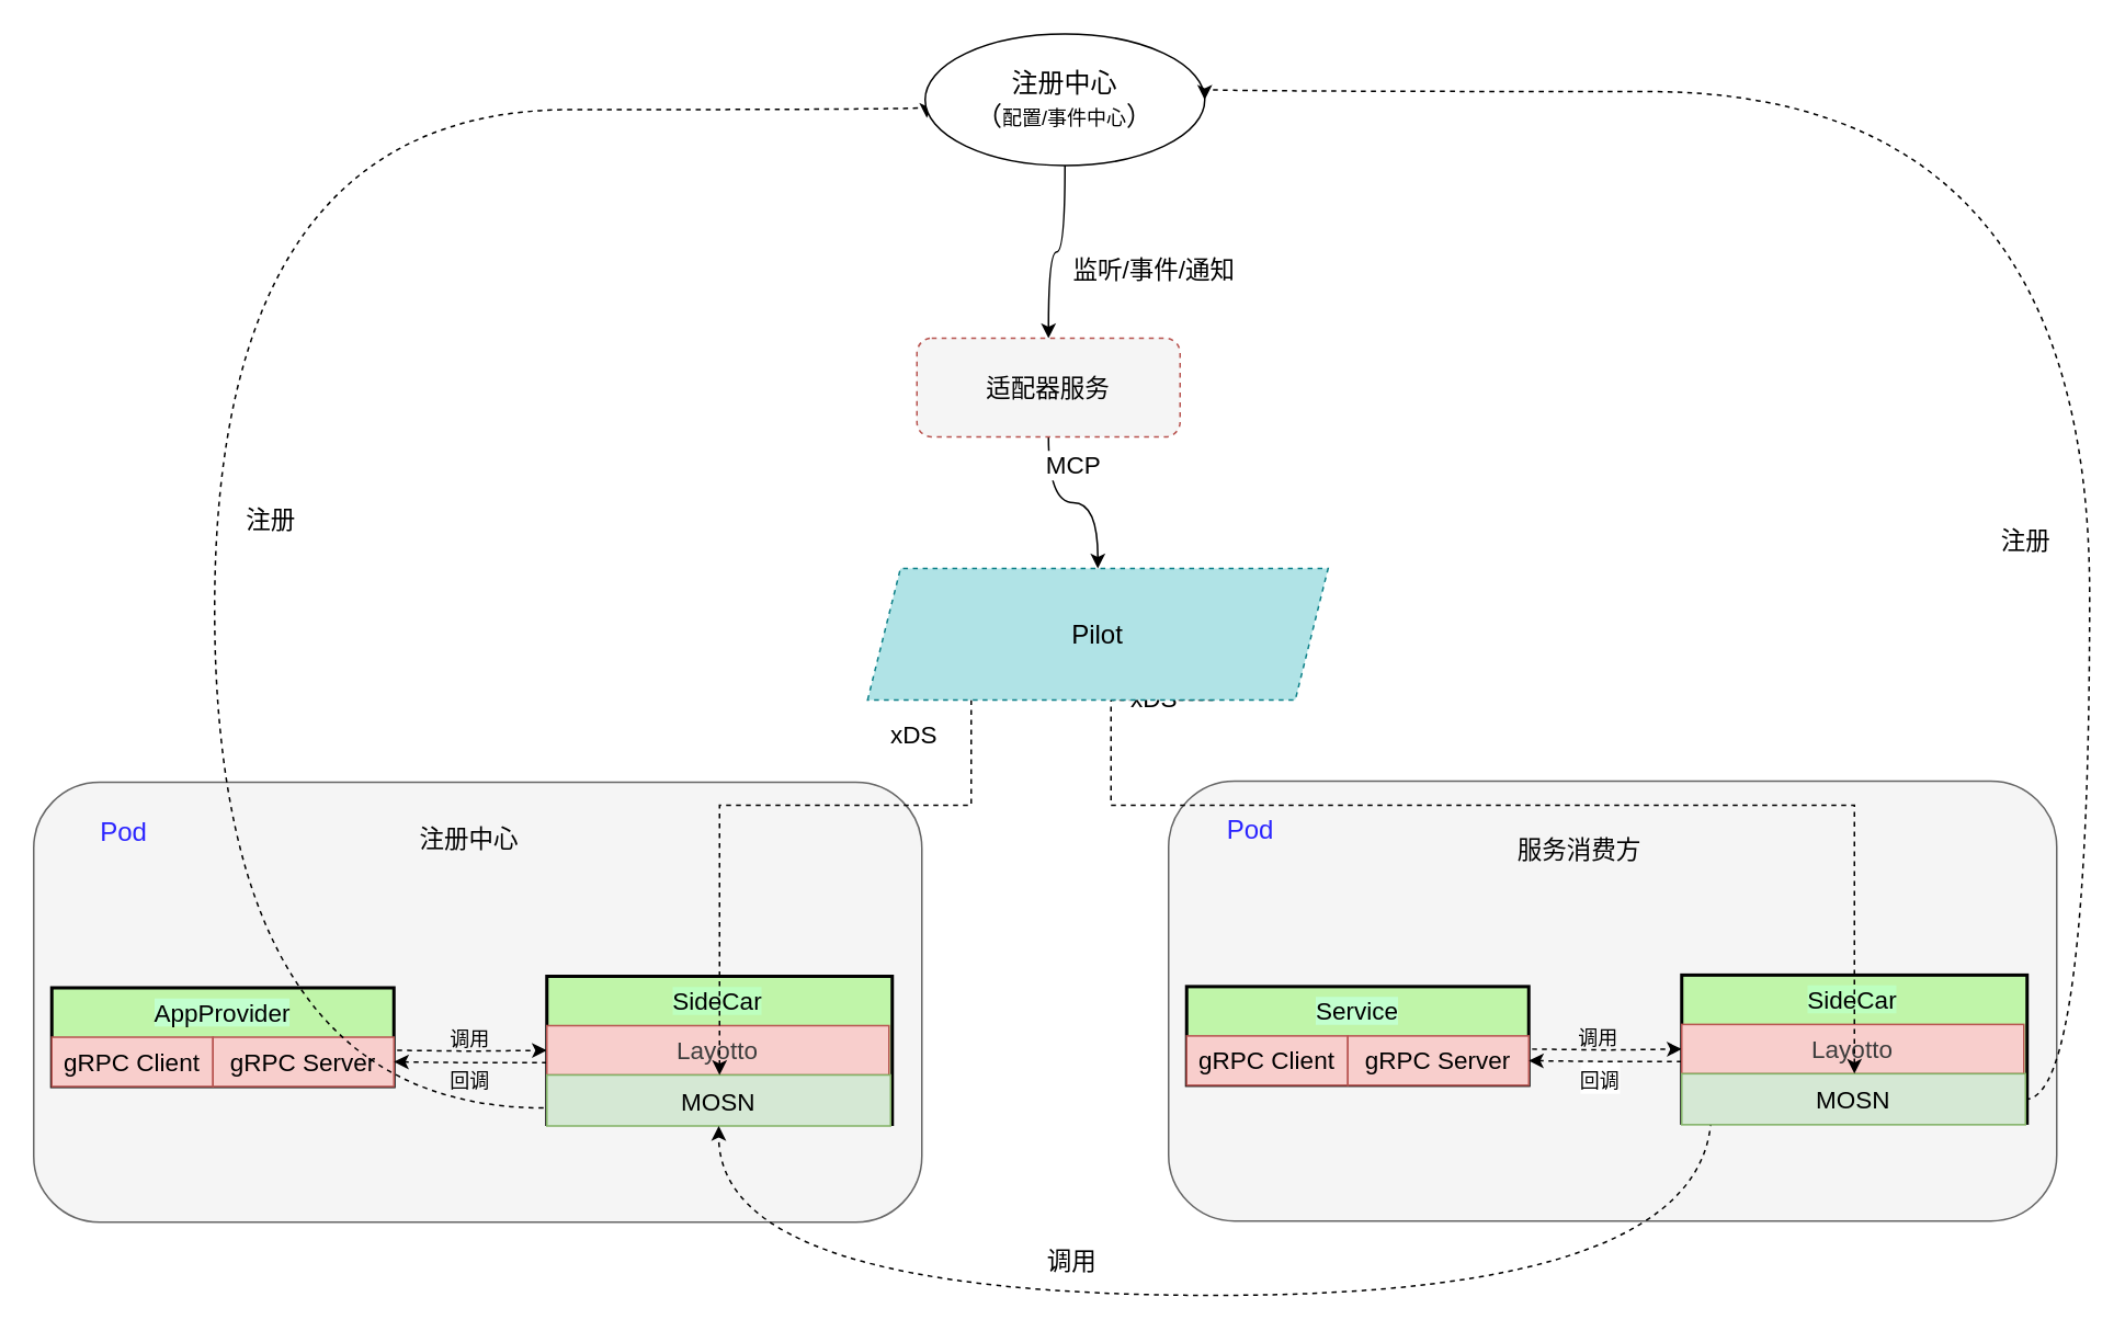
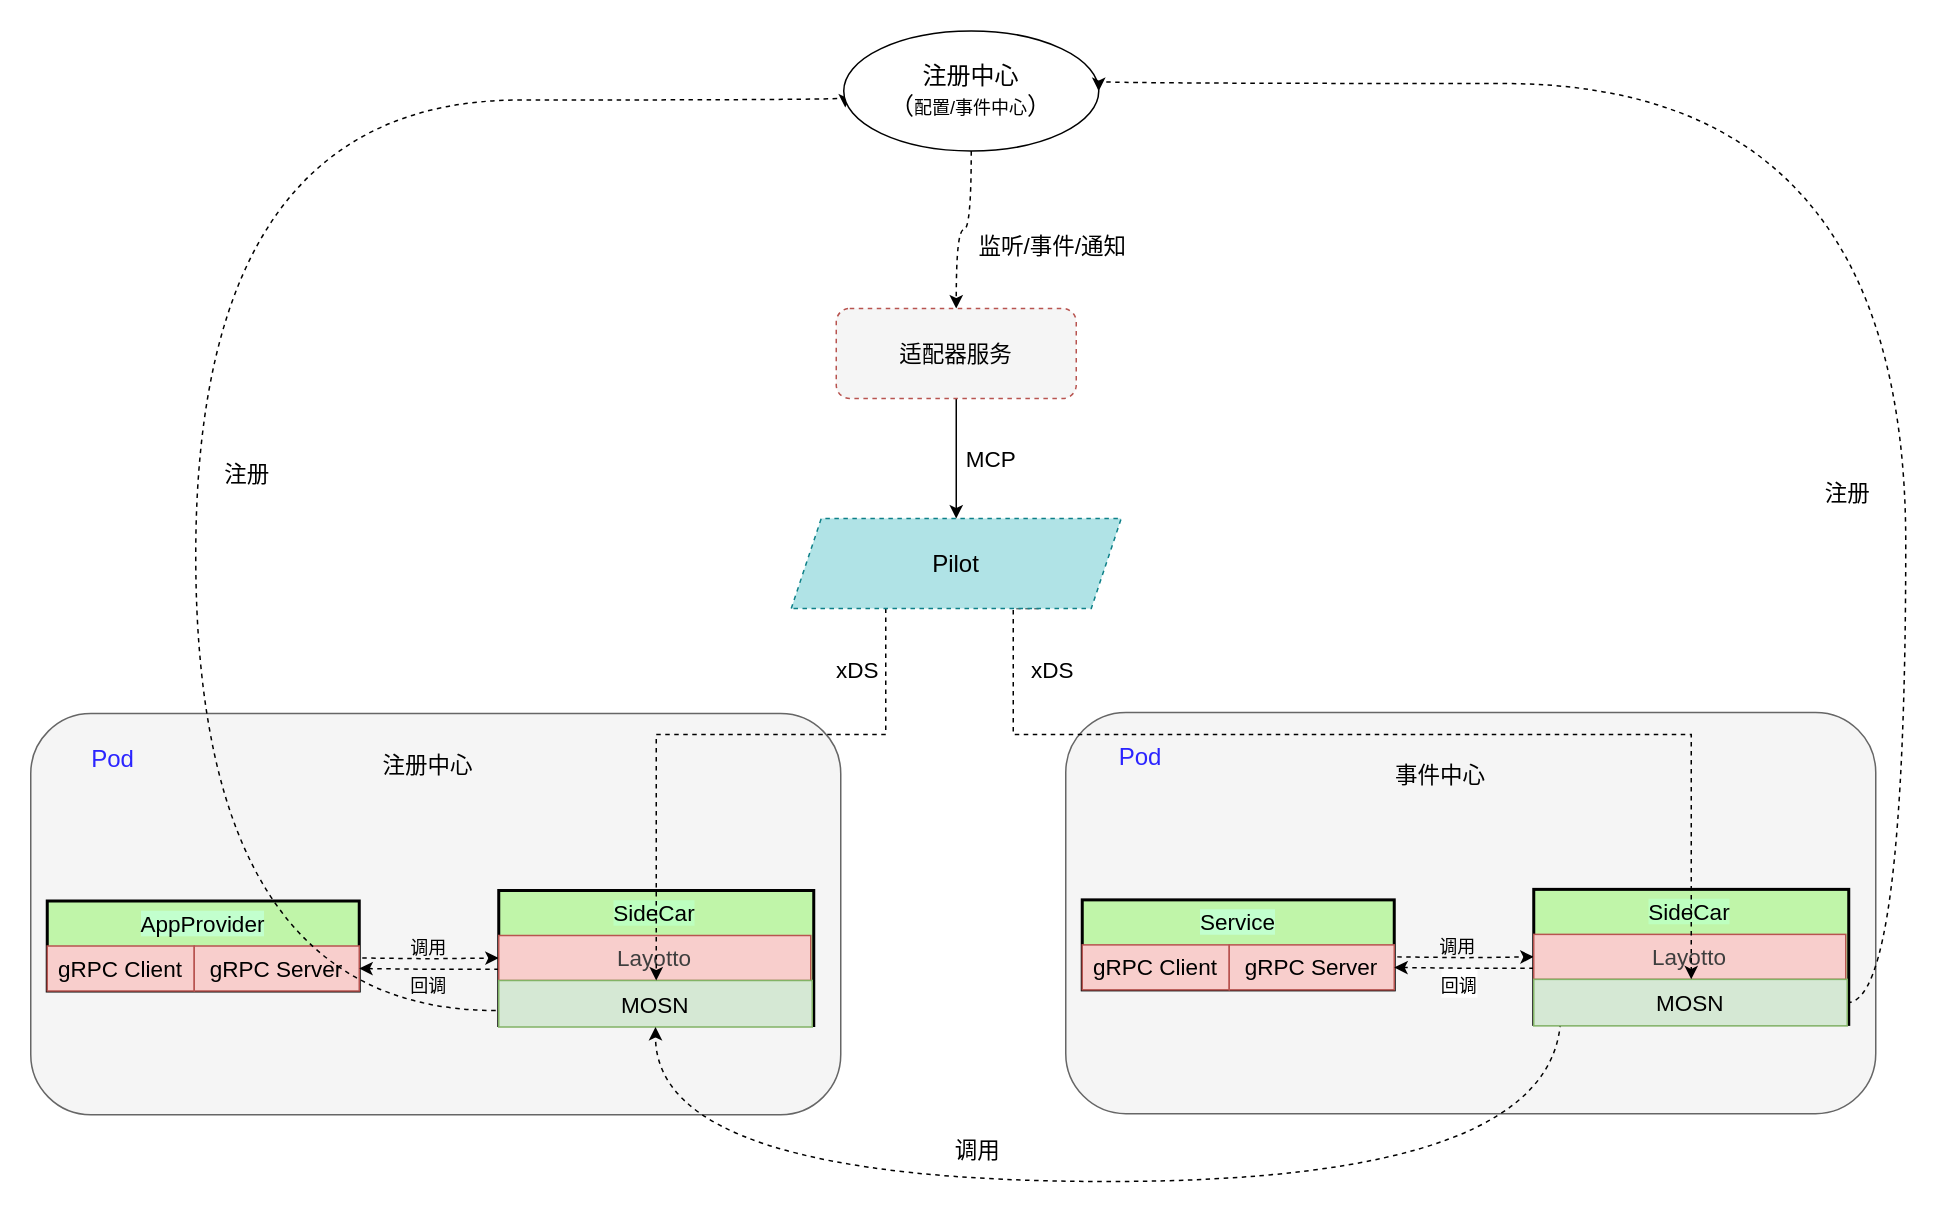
  <mxCell id="0" style=";html=1;" />
  <mxCell id="1" style=";html=1;" parent="0" />
  <mxCell id="2" value="" style="rounded=1;whiteSpace=wrap;html=1;fontSize=16;fillColor=#f5f5f5;strokeColor=#666666;fontColor=#333333;" parent="1" vertex="1"><mxGeometry x="20" y="475" width="540" height="267.5" as="geometry" /></mxCell>
  <mxCell id="3" value="" style="strokeWidth=2;dashed=0;align=center;fontSize=12;shape=rect;verticalLabelPosition=bottom;verticalAlign=top;fillColor=#c0f5a9" parent="1" vertex="1"><mxGeometry x="31" y="600" width="208" height="60" as="geometry" /></mxCell>
  <mxCell id="4" value="&lt;span style=&quot;color: rgb(0 , 0 , 0) ; font-family: &amp;#34;helvetica&amp;#34; ; font-style: normal ; font-weight: 400 ; letter-spacing: normal ; text-align: center ; text-indent: 0px ; text-transform: none ; word-spacing: 0px ; display: inline ; float: none ; background-color: rgb(194 , 255 , 206)&quot;&gt;&lt;font style=&quot;font-size: 15px&quot;&gt;AppProvider&lt;/font&gt;&lt;/span&gt;" style="text;html=1;align=center;verticalAlign=middle;whiteSpace=wrap;rounded=0;fontSize=16;" parent="1" vertex="1"><mxGeometry x="31" y="600" width="208" height="30" as="geometry" /></mxCell>
  <mxCell id="5" value="&lt;font style=&quot;font-size: 15px&quot;&gt;gRPC Client&lt;/font&gt;" style="rounded=0;whiteSpace=wrap;html=1;fontSize=16;fillColor=#f8cecc;strokeColor=#b85450;" parent="1" vertex="1"><mxGeometry x="31" y="630" width="98" height="30" as="geometry" /></mxCell>
  <mxCell id="6" style="edgeStyle=orthogonalEdgeStyle;rounded=0;orthogonalLoop=1;jettySize=auto;html=1;fontSize=16;entryX=0;entryY=0.5;entryDx=0;entryDy=0;dashed=1;" parent="1" target="12" edge="1"><mxGeometry relative="1" as="geometry"><mxPoint x="331" y="644" as="targetPoint" /><mxPoint x="241" y="638" as="sourcePoint" /></mxGeometry></mxCell>
  <mxCell id="7" value="&lt;font style=&quot;font-size: 15px&quot;&gt;gRPC Server&lt;/font&gt;" style="rounded=0;whiteSpace=wrap;html=1;fontSize=16;fillColor=#f8cecc;strokeColor=#b85450;" parent="1" vertex="1"><mxGeometry x="129" y="630" width="110" height="30" as="geometry" /></mxCell>
  <mxCell id="8" value="" style="strokeWidth=2;dashed=0;align=center;fontSize=12;shape=rect;verticalLabelPosition=bottom;verticalAlign=top;fillColor=#c0f5a9" parent="1" vertex="1"><mxGeometry x="332" y="593" width="210" height="90" as="geometry" /></mxCell>
  <mxCell id="9" value="&lt;span style=&quot;color: rgb(0 , 0 , 0) ; font-family: &amp;#34;helvetica&amp;#34; ; font-style: normal ; font-weight: 400 ; letter-spacing: normal ; text-align: center ; text-indent: 0px ; text-transform: none ; word-spacing: 0px ; display: inline ; float: none ; background-color: rgb(189 , 255 , 191)&quot;&gt;&lt;font style=&quot;font-size: 15px&quot;&gt;SideCar&lt;/font&gt;&lt;/span&gt;" style="text;html=1;align=center;verticalAlign=middle;whiteSpace=wrap;rounded=0;fontSize=16;" parent="1" vertex="1"><mxGeometry x="332" y="593" width="208" height="30" as="geometry" /></mxCell>
  <mxCell id="10" style="edgeStyle=orthogonalEdgeStyle;rounded=0;orthogonalLoop=1;jettySize=auto;html=1;exitX=0;exitY=0.75;exitDx=0;exitDy=0;fontSize=16;dashed=1;" parent="1" source="12" target="7" edge="1"><mxGeometry relative="1" as="geometry" /></mxCell>
  <mxCell id="11" style="edgeStyle=orthogonalEdgeStyle;rounded=0;orthogonalLoop=1;jettySize=auto;html=1;dashed=1;fontSize=15;curved=1;entryX=0.006;entryY=0.638;entryDx=0;entryDy=0;entryPerimeter=0;" parent="1" target="17" edge="1"><mxGeometry relative="1" as="geometry"><mxPoint x="300" y="325" as="targetPoint" /><mxPoint x="330" y="673" as="sourcePoint" /><Array as="points"><mxPoint x="130" y="673" /><mxPoint x="130" y="66" /></Array></mxGeometry></mxCell>
  <mxCell id="12" value="&lt;div class=&quot;lake-content&quot;&gt;&lt;span class=&quot;ne-text&quot; style=&quot;color: rgb(62 , 62 , 62) ; font-size: 15px&quot;&gt;Layotto&lt;/span&gt;&lt;/div&gt;" style="rounded=0;whiteSpace=wrap;html=1;fontSize=16;fillColor=#f8cecc;strokeColor=#b85450;" parent="1" vertex="1"><mxGeometry x="332" y="623" width="208" height="30" as="geometry" /></mxCell>
  <mxCell id="13" value="&lt;font style=&quot;font-size: 15px&quot;&gt;MOSN&lt;/font&gt;" style="rounded=0;whiteSpace=wrap;html=1;fontSize=16;fillColor=#d5e8d4;strokeColor=#82b366;" parent="1" vertex="1"><mxGeometry x="332" y="653" width="209" height="31" as="geometry" /></mxCell>
  <mxCell id="14" value="&lt;font style=&quot;font-size: 12px&quot;&gt;调用&lt;/font&gt;" style="text;html=1;align=center;verticalAlign=middle;resizable=0;points=[];autosize=1;fontSize=16;" parent="1" vertex="1"><mxGeometry x="265" y="615" width="40" height="30" as="geometry" /></mxCell>
- <mxCell id="15" style="edgeStyle=orthogonalEdgeStyle;curved=1;rounded=0;orthogonalLoop=1;jettySize=auto;html=1;exitX=0.5;exitY=1;exitDx=0;exitDy=0;dashed=0;fontSize=15;" parent="1" source="17" target="43" edge="1"><mxGeometry relative="1" as="geometry" /></mxCell>
+ <mxCell id="15" style="edgeStyle=orthogonalEdgeStyle;curved=1;rounded=0;orthogonalLoop=1;jettySize=auto;html=1;exitX=0.5;exitY=1;exitDx=0;exitDy=0;dashed=1;fontSize=15;" parent="1" source="17" target="43" edge="1"><mxGeometry relative="1" as="geometry" /></mxCell>
  <mxCell id="16" value="监听/事件/通知" style="edgeLabel;html=1;align=center;verticalAlign=middle;resizable=0;points=[];fontSize=15;" parent="15" vertex="1" connectable="0"><mxGeometry x="-0.327" y="5" relative="1" as="geometry"><mxPoint x="48" y="23" as="offset" /></mxGeometry></mxCell>
  <mxCell id="17" value="注册中心&lt;br&gt;（&lt;font style=&quot;font-size: 12px&quot;&gt;配置/事件中心&lt;/font&gt;）" style="ellipse;whiteSpace=wrap;html=1;fontSize=16;" parent="1" vertex="1"><mxGeometry x="562" y="20" width="170" height="80" as="geometry" /></mxCell>
  <mxCell id="18" value="&lt;font color=&quot;#2b24ff&quot;&gt;Pod&lt;/font&gt;" style="text;html=1;strokeColor=none;fillColor=none;align=center;verticalAlign=middle;whiteSpace=wrap;rounded=0;dashed=1;fontSize=16;" parent="1" vertex="1"><mxGeometry x="50" y="495" width="50" height="20" as="geometry" /></mxCell>
  <mxCell id="19" value="" style="rounded=1;whiteSpace=wrap;html=1;fontSize=16;fillColor=#f5f5f5;strokeColor=#666666;fontColor=#333333;" parent="1" vertex="1"><mxGeometry x="710" y="474.25" width="540" height="267.5" as="geometry" /></mxCell>
  <mxCell id="20" value="" style="strokeWidth=2;dashed=0;align=center;fontSize=12;shape=rect;verticalLabelPosition=bottom;verticalAlign=top;fillColor=#c0f5a9" parent="1" vertex="1"><mxGeometry x="721" y="599.25" width="208" height="60" as="geometry" /></mxCell>
  <mxCell id="21" value="&lt;span style=&quot;color: rgb(0 , 0 , 0) ; font-family: &amp;#34;helvetica&amp;#34; ; font-style: normal ; font-weight: 400 ; letter-spacing: normal ; text-align: center ; text-indent: 0px ; text-transform: none ; word-spacing: 0px ; display: inline ; float: none ; background-color: rgb(194 , 255 , 206)&quot;&gt;&lt;font style=&quot;font-size: 15px&quot;&gt;Service&lt;/font&gt;&lt;/span&gt;" style="text;html=1;align=center;verticalAlign=middle;whiteSpace=wrap;rounded=0;fontSize=16;" parent="1" vertex="1"><mxGeometry x="721" y="599.25" width="208" height="30" as="geometry" /></mxCell>
  <mxCell id="22" value="&lt;font style=&quot;font-size: 15px&quot;&gt;gRPC Client&lt;/font&gt;" style="rounded=0;whiteSpace=wrap;html=1;fontSize=16;fillColor=#f8cecc;strokeColor=#b85450;" parent="1" vertex="1"><mxGeometry x="721" y="629.25" width="98" height="30" as="geometry" /></mxCell>
  <mxCell id="23" style="edgeStyle=orthogonalEdgeStyle;rounded=0;orthogonalLoop=1;jettySize=auto;html=1;fontSize=16;entryX=0;entryY=0.5;entryDx=0;entryDy=0;dashed=1;" parent="1" target="29" edge="1"><mxGeometry relative="1" as="geometry"><mxPoint x="1021" y="643.25" as="targetPoint" /><mxPoint x="931" y="637.25" as="sourcePoint" /></mxGeometry></mxCell>
  <mxCell id="24" value="&lt;font style=&quot;font-size: 15px&quot;&gt;gRPC Server&lt;/font&gt;" style="rounded=0;whiteSpace=wrap;html=1;fontSize=16;fillColor=#f8cecc;strokeColor=#b85450;" parent="1" vertex="1"><mxGeometry x="819" y="629.25" width="110" height="30" as="geometry" /></mxCell>
  <mxCell id="25" value="" style="strokeWidth=2;dashed=0;align=center;fontSize=12;shape=rect;verticalLabelPosition=bottom;verticalAlign=top;fillColor=#c0f5a9" parent="1" vertex="1"><mxGeometry x="1022" y="592.25" width="210" height="90" as="geometry" /></mxCell>
  <mxCell id="26" value="&lt;span style=&quot;color: rgb(0 , 0 , 0) ; font-family: &amp;#34;helvetica&amp;#34; ; font-style: normal ; font-weight: 400 ; letter-spacing: normal ; text-align: center ; text-indent: 0px ; text-transform: none ; word-spacing: 0px ; display: inline ; float: none ; background-color: rgb(189 , 255 , 191)&quot;&gt;&lt;font style=&quot;font-size: 15px&quot;&gt;SideCar&lt;/font&gt;&lt;/span&gt;" style="text;html=1;align=center;verticalAlign=middle;whiteSpace=wrap;rounded=0;fontSize=16;" parent="1" vertex="1"><mxGeometry x="1022" y="592.25" width="208" height="30" as="geometry" /></mxCell>
  <mxCell id="27" style="edgeStyle=orthogonalEdgeStyle;rounded=0;orthogonalLoop=1;jettySize=auto;html=1;exitX=0;exitY=0.75;exitDx=0;exitDy=0;fontSize=16;dashed=1;" parent="1" source="29" target="24" edge="1"><mxGeometry relative="1" as="geometry" /></mxCell>
  <mxCell id="28" value="&lt;font style=&quot;font-size: 12px&quot;&gt;回调&lt;/font&gt;" style="edgeLabel;html=1;align=center;verticalAlign=middle;resizable=0;points=[];fontSize=16;" parent="27" vertex="1" connectable="0"><mxGeometry x="-0.893" y="3" relative="1" as="geometry"><mxPoint x="-46" y="6.5" as="offset" /></mxGeometry></mxCell>
  <mxCell id="29" value="&lt;div class=&quot;lake-content&quot;&gt;&lt;span class=&quot;ne-text&quot; style=&quot;color: rgb(62 , 62 , 62) ; font-size: 15px&quot;&gt;Layotto&lt;/span&gt;&lt;/div&gt;" style="rounded=0;whiteSpace=wrap;html=1;fontSize=16;fillColor=#f8cecc;strokeColor=#b85450;" parent="1" vertex="1"><mxGeometry x="1022" y="622.25" width="208" height="30" as="geometry" /></mxCell>
  <mxCell id="30" style="edgeStyle=orthogonalEdgeStyle;curved=1;rounded=0;orthogonalLoop=1;jettySize=auto;html=1;exitX=1;exitY=0.5;exitDx=0;exitDy=0;entryX=1;entryY=0.5;entryDx=0;entryDy=0;dashed=1;fontSize=15;" parent="1" source="34" target="17" edge="1"><mxGeometry relative="1" as="geometry"><Array as="points"><mxPoint x="1270" y="668" /><mxPoint x="1270" y="55" /></Array></mxGeometry></mxCell>
  <mxCell id="31" value="注册" style="edgeLabel;html=1;align=center;verticalAlign=middle;resizable=0;points=[];fontSize=15;" parent="30" vertex="1" connectable="0"><mxGeometry x="-0.081" y="97" relative="1" as="geometry"><mxPoint x="57" y="169.2" as="offset" /></mxGeometry></mxCell>
  <mxCell id="32" style="edgeStyle=orthogonalEdgeStyle;curved=1;rounded=0;orthogonalLoop=1;jettySize=auto;html=1;exitX=0.5;exitY=1;exitDx=0;exitDy=0;entryX=0.5;entryY=1;entryDx=0;entryDy=0;dashed=1;fontSize=15;" parent="1" target="13" edge="1"><mxGeometry relative="1" as="geometry"><Array as="points"><mxPoint x="1040" y="787" /><mxPoint x="437" y="787" /></Array><mxPoint x="1040" y="675" as="sourcePoint" /><mxPoint x="350" y="675.75" as="targetPoint" /></mxGeometry></mxCell>
  <mxCell id="33" value="调用" style="edgeLabel;html=1;align=center;verticalAlign=middle;resizable=0;points=[];fontSize=15;" parent="32" vertex="1" connectable="0"><mxGeometry x="-0.016" y="1" relative="1" as="geometry"><mxPoint x="-99" y="-23" as="offset" /></mxGeometry></mxCell>
  <mxCell id="34" value="&lt;font style=&quot;font-size: 15px&quot;&gt;MOSN&lt;/font&gt;" style="rounded=0;whiteSpace=wrap;html=1;fontSize=16;fillColor=#d5e8d4;strokeColor=#82b366;" parent="1" vertex="1"><mxGeometry x="1022" y="652.25" width="209" height="31" as="geometry" /></mxCell>
  <mxCell id="35" value="&lt;font style=&quot;font-size: 12px&quot;&gt;调用&lt;/font&gt;" style="text;html=1;align=center;verticalAlign=middle;resizable=0;points=[];autosize=1;fontSize=16;" parent="1" vertex="1"><mxGeometry x="951" y="614.25" width="40" height="30" as="geometry" /></mxCell>
  <mxCell id="36" value="&lt;font color=&quot;#2b24ff&quot;&gt;Pod&lt;/font&gt;" style="text;html=1;strokeColor=none;fillColor=none;align=center;verticalAlign=middle;whiteSpace=wrap;rounded=0;dashed=1;fontSize=16;" parent="1" vertex="1"><mxGeometry x="740" y="494.25" width="40" height="20" as="geometry" /></mxCell>
  <mxCell id="37" style="edgeStyle=orthogonalEdgeStyle;rounded=0;orthogonalLoop=1;jettySize=auto;html=1;dashed=1;fontSize=16;" parent="1" source="41" target="13" edge="1"><mxGeometry relative="1" as="geometry"><Array as="points"><mxPoint x="590" y="489" /><mxPoint x="437" y="489" /></Array></mxGeometry></mxCell>
  <mxCell id="38" value="xDS" style="edgeLabel;html=1;align=center;verticalAlign=middle;resizable=0;points=[];fontSize=15;" parent="37" vertex="1" connectable="0"><mxGeometry x="-0.581" y="2" relative="1" as="geometry"><mxPoint x="-20" y="-46" as="offset" /></mxGeometry></mxCell>
  <mxCell id="39" style="edgeStyle=orthogonalEdgeStyle;rounded=0;orthogonalLoop=1;jettySize=auto;html=1;exitX=0.75;exitY=1;exitDx=0;exitDy=0;dashed=1;fontSize=16;" parent="1" source="41" target="34" edge="1"><mxGeometry relative="1" as="geometry"><Array as="points"><mxPoint x="675" y="489" /><mxPoint x="1127" y="489" /></Array></mxGeometry></mxCell>
  <mxCell id="40" value="&lt;font style=&quot;font-size: 15px&quot;&gt;xDS&lt;/font&gt;" style="edgeLabel;html=1;align=center;verticalAlign=middle;resizable=0;points=[];fontSize=16;" parent="39" vertex="1" connectable="0"><mxGeometry x="-0.769" y="1" relative="1" as="geometry"><mxPoint x="24" y="-26" as="offset" /></mxGeometry></mxCell>
- <mxCell id="41" value="Pilot" style="shape=parallelogram;perimeter=parallelogramPerimeter;whiteSpace=wrap;html=1;fixedSize=1;dashed=1;fontSize=16;fillColor=#b0e3e6;strokeColor=#0e8088;" parent="1" vertex="1"><mxGeometry x="527" y="345" width="280" height="80" as="geometry" /></mxCell>
+ <mxCell id="41" value="Pilot" style="shape=parallelogram;perimeter=parallelogramPerimeter;whiteSpace=wrap;html=1;fixedSize=1;dashed=1;fontSize=16;fillColor=#b0e3e6;strokeColor=#0e8088;" parent="1" vertex="1"><mxGeometry x="527" y="345" width="220" height="60" as="geometry" /></mxCell>
  <mxCell id="42" value="MCP" style="edgeStyle=orthogonalEdgeStyle;curved=1;rounded=0;orthogonalLoop=1;jettySize=auto;html=1;exitX=0.5;exitY=1;exitDx=0;exitDy=0;entryX=0.5;entryY=0;entryDx=0;entryDy=0;dashed=0;fontSize=15;" parent="1" source="43" target="41" edge="1"><mxGeometry y="23" relative="1" as="geometry"><mxPoint as="offset" /></mxGeometry></mxCell>
  <mxCell id="43" value="适配器服务" style="rounded=1;whiteSpace=wrap;html=1;dashed=1;fontSize=15;strokeColor=#b85450;fillColor=#f5f5f5;" parent="1" vertex="1"><mxGeometry x="557" y="205" width="160" height="60" as="geometry" /></mxCell>
  <mxCell id="44" value="注册" style="text;html=1;align=center;verticalAlign=middle;resizable=0;points=[];autosize=1;fontSize=15;" parent="1" vertex="1"><mxGeometry x="139" y="305" width="50" height="20" as="geometry" /></mxCell>
  <mxCell id="45" value="&lt;font style=&quot;font-size: 12px&quot;&gt;回调&lt;/font&gt;" style="text;html=1;align=center;verticalAlign=middle;resizable=0;points=[];autosize=1;fontSize=16;" parent="1" vertex="1"><mxGeometry x="265" y="640" width="40" height="30" as="geometry" /></mxCell>
  <mxCell id="46" value="注册中心" style="text;html=1;strokeColor=none;fillColor=none;align=center;verticalAlign=middle;whiteSpace=wrap;rounded=0;fontSize=15;" parent="1" vertex="1"><mxGeometry x="245" y="508" width="80" height="1" as="geometry" /></mxCell>
- <mxCell id="47" value="服务消费方" style="text;html=1;strokeColor=none;fillColor=none;align=center;verticalAlign=middle;whiteSpace=wrap;rounded=0;fontSize=15;" parent="1" vertex="1"><mxGeometry x="920" y="515" width="80" height="1" as="geometry" /></mxCell>
+ <mxCell id="47" value="事件中心" style="text;html=1;strokeColor=none;fillColor=none;align=center;verticalAlign=middle;whiteSpace=wrap;rounded=0;fontSize=15;" parent="1" vertex="1"><mxGeometry x="920" y="515" width="80" height="1" as="geometry" /></mxCell>
